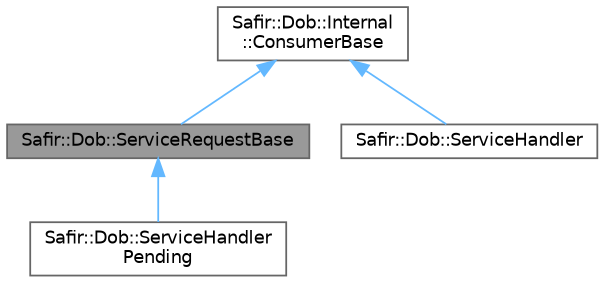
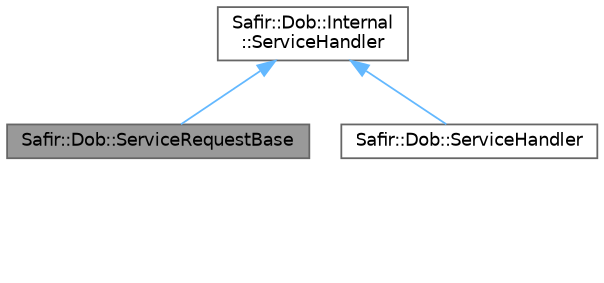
  digraph {
    node [color=gray40 fillcolor=white fontname=Helvetica fontsize=10 shape=box style=filled]
    edge [color=steelblue1 dir=back fontname=Helvetica fontsize=10 labelfontname=Helvetica labelfontsize=10 style=solid]
    n1 [fillcolor=grey60 fontcolor=black height=0.2 label="Safir::Dob::ServiceRequestBase" width=0.4]
-   n2 [height=0.2 label="Safir::Dob::ServiceHandler\lPending" width=0.4]
    n3 [height=0.2 label="Safir::Dob::ServiceHandler" width=0.4]
-   n4 [height=0.2 label="Safir::Dob::Internal\l::ConsumerBase" width=0.4]
-   n1 -> n2
+   n4 [height=0.2 label="Safir::Dob::Internal\l::ServiceHandler" width=0.4]
    n4 -> n1
    n4 -> n3
  }
